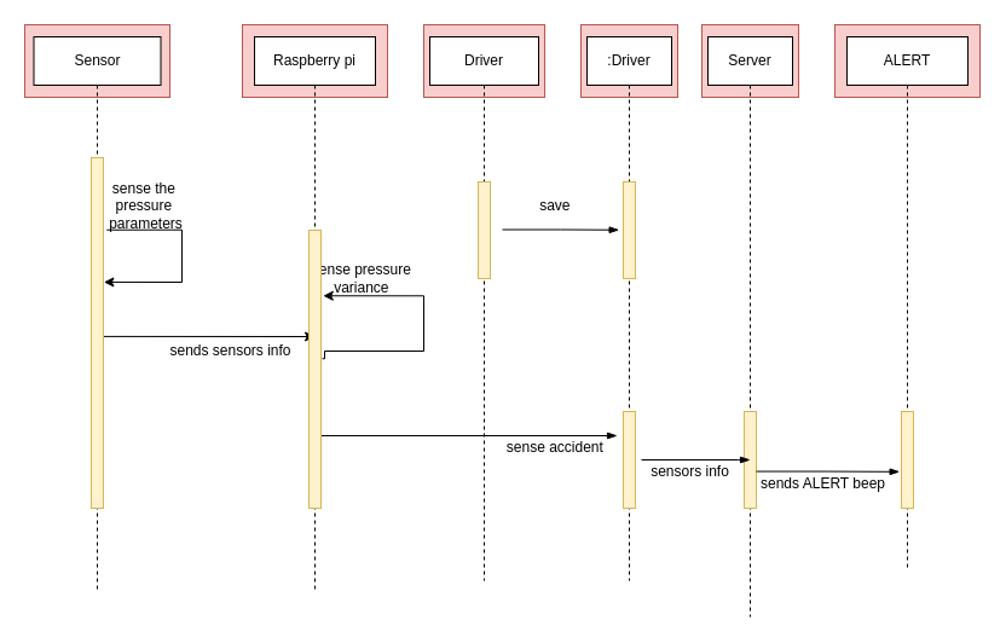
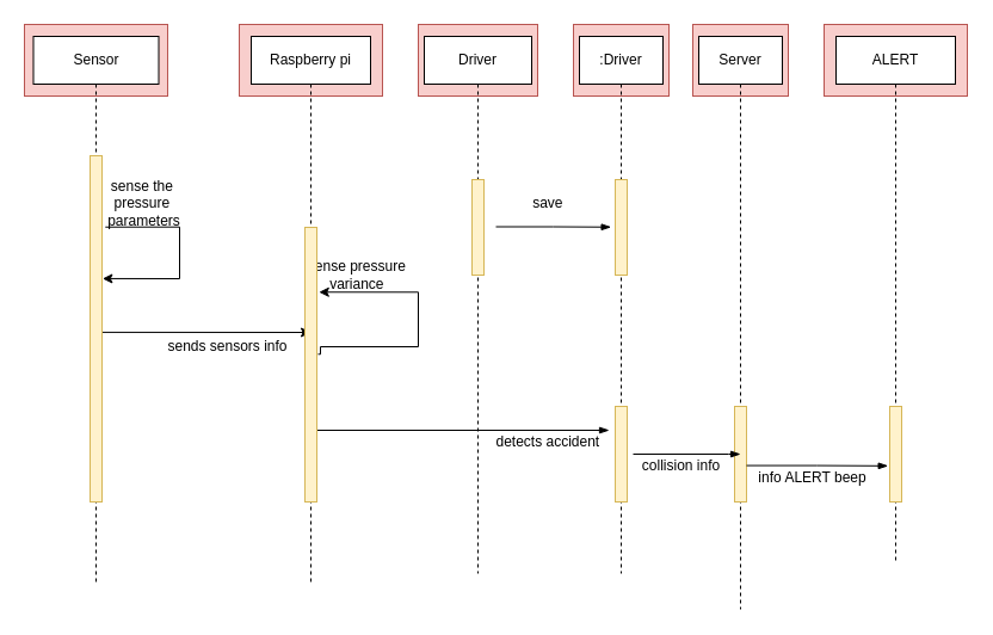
  <mxCell id="0" />
  <mxCell id="1" parent="0" />
  <mxCell id="2" value="Sensor&amp;nbsp;" style="rounded=0;whiteSpace=wrap;html=1;fillColor=#f8cecc;strokeColor=#b85450;" vertex="1" parent="1"><mxGeometry x="20" y="20" width="120" height="60" as="geometry" /></mxCell>
  <mxCell id="3" value="Raspberry pi&lt;br&gt;" style="rounded=0;whiteSpace=wrap;html=1;fillColor=#f8cecc;strokeColor=#b85450;" vertex="1" parent="1"><mxGeometry x="200" y="20" width="120" height="60" as="geometry" /></mxCell>
  <mxCell id="4" value="Driver&amp;nbsp;" style="rounded=0;whiteSpace=wrap;html=1;fillColor=#f8cecc;strokeColor=#b85450;" vertex="1" parent="1"><mxGeometry x="350" y="20" width="100" height="60" as="geometry" /></mxCell>
  <mxCell id="5" value="save me&amp;nbsp;" style="rounded=0;whiteSpace=wrap;html=1;fillColor=#f8cecc;strokeColor=#b85450;" vertex="1" parent="1"><mxGeometry x="480" y="20" width="80" height="60" as="geometry" /></mxCell>
  <mxCell id="6" value="server" style="rounded=0;whiteSpace=wrap;html=1;fillColor=#f8cecc;strokeColor=#b85450;" vertex="1" parent="1"><mxGeometry x="580" y="20" width="80" height="60" as="geometry" /></mxCell>
  <mxCell id="7" value="Alert" style="rounded=0;whiteSpace=wrap;html=1;fillColor=#f8cecc;strokeColor=#b85450;" vertex="1" parent="1"><mxGeometry x="690" y="20" width="120" height="60" as="geometry" /></mxCell>
  <mxCell id="8" value="sense the&amp;nbsp;&lt;br&gt;pressure&amp;nbsp;&lt;br&gt;parameters" style="text;html=1;align=center;verticalAlign=middle;resizable=0;points=[];autosize=1;strokeColor=none;fillColor=none;" vertex="1" parent="1"><mxGeometry x="80" y="145" width="80" height="50" as="geometry" /></mxCell>
  <mxCell id="9" value="" style="endArrow=classic;html=1;rounded=0;exitX=1.04;exitY=0.51;exitDx=0;exitDy=0;exitPerimeter=0;" edge="1" parent="1" source="17"><mxGeometry width="50" height="50" relative="1" as="geometry"><mxPoint x="440" y="290" as="sourcePoint" /><mxPoint x="260" y="278" as="targetPoint" /></mxGeometry></mxCell>
  <mxCell id="10" value="sends sensors info" style="text;html=1;align=center;verticalAlign=middle;resizable=0;points=[];autosize=1;strokeColor=none;fillColor=none;" vertex="1" parent="1"><mxGeometry x="130" y="280" width="120" height="20" as="geometry" /></mxCell>
  <mxCell id="11" value="sense pressure&amp;nbsp;&lt;br&gt;variance&amp;nbsp;" style="text;html=1;align=center;verticalAlign=middle;resizable=0;points=[];autosize=1;strokeColor=none;fillColor=none;" vertex="1" parent="1"><mxGeometry x="250" y="215" width="100" height="30" as="geometry" /></mxCell>
  <mxCell id="12" value="" style="edgeStyle=elbowEdgeStyle;fontSize=12;html=1;endArrow=blockThin;endFill=1;rounded=0;" edge="1" parent="1"><mxGeometry width="160" relative="1" as="geometry"><mxPoint x="330" y="360" as="sourcePoint" /><mxPoint x="510" y="360" as="targetPoint" /><Array as="points"><mxPoint x="265" y="479.5" /></Array></mxGeometry></mxCell>
- <mxCell id="13" value="sense accident&amp;nbsp;" style="text;html=1;align=center;verticalAlign=middle;resizable=0;points=[];autosize=1;strokeColor=none;fillColor=none;" vertex="1" parent="1"><mxGeometry x="405" y="360" width="110" height="20" as="geometry" /></mxCell>
+ <mxCell id="13" value="detects accident&amp;nbsp;" style="text;html=1;align=center;verticalAlign=middle;resizable=0;points=[];autosize=1;strokeColor=none;fillColor=none;" vertex="1" parent="1"><mxGeometry x="405" y="360" width="110" height="20" as="geometry" /></mxCell>
  <mxCell id="14" value="" style="edgeStyle=elbowEdgeStyle;fontSize=12;html=1;endArrow=blockThin;endFill=1;rounded=0;entryX=-0.34;entryY=0.497;entryDx=0;entryDy=0;entryPerimeter=0;" edge="1" parent="1" target="25"><mxGeometry width="160" relative="1" as="geometry"><mxPoint x="415" y="189.5" as="sourcePoint" /><mxPoint x="505" y="189.5" as="targetPoint" /></mxGeometry></mxCell>
  <mxCell id="15" value="save&amp;nbsp;" style="text;html=1;align=center;verticalAlign=middle;resizable=0;points=[];autosize=1;strokeColor=none;fillColor=none;" vertex="1" parent="1"><mxGeometry x="430" y="160" width="60" height="20" as="geometry" /></mxCell>
  <mxCell id="16" value="Sensor" style="shape=umlLifeline;perimeter=lifelinePerimeter;whiteSpace=wrap;html=1;container=1;collapsible=0;recursiveResize=0;outlineConnect=0;" vertex="1" parent="1"><mxGeometry x="27.5" y="30" width="105" height="460" as="geometry" /></mxCell>
  <mxCell id="17" value="" style="html=1;points=[];perimeter=orthogonalPerimeter;fillColor=#fff2cc;strokeColor=#d6b656;" vertex="1" parent="16"><mxGeometry x="47.5" y="100" width="10" height="290" as="geometry" /></mxCell>
  <mxCell id="18" value="" style="edgeStyle=segmentEdgeStyle;endArrow=classic;html=1;rounded=0;exitX=1.28;exitY=0.206;exitDx=0;exitDy=0;exitPerimeter=0;entryX=1.04;entryY=0.355;entryDx=0;entryDy=0;entryPerimeter=0;" edge="1" parent="16" source="17" target="17"><mxGeometry width="50" height="50" relative="1" as="geometry"><mxPoint x="412.5" y="280" as="sourcePoint" /><mxPoint x="55.5" y="230" as="targetPoint" /><Array as="points"><mxPoint x="122.5" y="160" /><mxPoint x="122.5" y="203" /></Array></mxGeometry></mxCell>
  <mxCell id="19" value="Raspberry pi" style="shape=umlLifeline;perimeter=lifelinePerimeter;whiteSpace=wrap;html=1;container=1;collapsible=0;recursiveResize=0;outlineConnect=0;" vertex="1" parent="1"><mxGeometry x="210" y="30" width="100" height="460" as="geometry" /></mxCell>
  <mxCell id="20" value="" style="html=1;points=[];perimeter=orthogonalPerimeter;fillColor=#fff2cc;strokeColor=#d6b656;" vertex="1" parent="19"><mxGeometry x="45" y="160" width="10" height="230" as="geometry" /></mxCell>
  <mxCell id="21" value="" style="edgeStyle=segmentEdgeStyle;endArrow=classic;html=1;rounded=0;exitX=1.1;exitY=0.462;exitDx=0;exitDy=0;exitPerimeter=0;entryX=1.18;entryY=0.236;entryDx=0;entryDy=0;entryPerimeter=0;" edge="1" parent="19" source="20" target="20"><mxGeometry width="50" height="50" relative="1" as="geometry"><mxPoint x="230" y="260" as="sourcePoint" /><mxPoint x="280" y="210" as="targetPoint" /><Array as="points"><mxPoint x="58" y="266" /><mxPoint x="58" y="260" /><mxPoint x="140" y="260" /><mxPoint x="140" y="214" /></Array></mxGeometry></mxCell>
  <mxCell id="22" value="Driver" style="shape=umlLifeline;perimeter=lifelinePerimeter;whiteSpace=wrap;html=1;container=1;collapsible=0;recursiveResize=0;outlineConnect=0;" vertex="1" parent="1"><mxGeometry x="355" y="30" width="90" height="450" as="geometry" /></mxCell>
  <mxCell id="23" value="" style="html=1;points=[];perimeter=orthogonalPerimeter;fillColor=#fff2cc;strokeColor=#d6b656;" vertex="1" parent="22"><mxGeometry x="40" y="120" width="10" height="80" as="geometry" /></mxCell>
  <mxCell id="24" value=":Driver" style="shape=umlLifeline;perimeter=lifelinePerimeter;whiteSpace=wrap;html=1;container=1;collapsible=0;recursiveResize=0;outlineConnect=0;" vertex="1" parent="1"><mxGeometry x="485" y="30" width="70" height="450" as="geometry" /></mxCell>
  <mxCell id="25" value="" style="html=1;points=[];perimeter=orthogonalPerimeter;fillColor=#fff2cc;strokeColor=#d6b656;" vertex="1" parent="24"><mxGeometry x="30" y="120" width="10" height="80" as="geometry" /></mxCell>
  <mxCell id="26" value="" style="html=1;points=[];perimeter=orthogonalPerimeter;fillColor=#fff2cc;strokeColor=#d6b656;" vertex="1" parent="24"><mxGeometry x="30" y="310" width="10" height="80" as="geometry" /></mxCell>
  <mxCell id="27" value="Server" style="shape=umlLifeline;perimeter=lifelinePerimeter;whiteSpace=wrap;html=1;container=1;collapsible=0;recursiveResize=0;outlineConnect=0;" vertex="1" parent="1"><mxGeometry x="585" y="30" width="70" height="480" as="geometry" /></mxCell>
  <mxCell id="28" value="" style="html=1;points=[];perimeter=orthogonalPerimeter;fillColor=#fff2cc;strokeColor=#d6b656;" vertex="1" parent="27"><mxGeometry x="30" y="310" width="10" height="80" as="geometry" /></mxCell>
  <mxCell id="29" value="ALERT" style="shape=umlLifeline;perimeter=lifelinePerimeter;whiteSpace=wrap;html=1;container=1;collapsible=0;recursiveResize=0;outlineConnect=0;" vertex="1" parent="1"><mxGeometry x="700" y="30" width="100" height="440" as="geometry" /></mxCell>
  <mxCell id="30" value="" style="html=1;points=[];perimeter=orthogonalPerimeter;fillColor=#fff2cc;strokeColor=#d6b656;" vertex="1" parent="29"><mxGeometry x="45" y="310" width="10" height="80" as="geometry" /></mxCell>
  <mxCell id="31" value="" style="edgeStyle=elbowEdgeStyle;fontSize=12;html=1;endArrow=blockThin;endFill=1;rounded=0;entryX=-0.136;entryY=0.623;entryDx=0;entryDy=0;entryPerimeter=0;" edge="1" parent="29" target="30"><mxGeometry width="160" relative="1" as="geometry"><mxPoint x="-75" y="359.55" as="sourcePoint" /><mxPoint x="85" y="359.55" as="targetPoint" /></mxGeometry></mxCell>
  <mxCell id="32" value="" style="edgeStyle=elbowEdgeStyle;fontSize=12;html=1;endArrow=blockThin;endFill=1;rounded=0;" edge="1" parent="1"><mxGeometry width="160" relative="1" as="geometry"><mxPoint x="530" y="380" as="sourcePoint" /><mxPoint x="620" y="380" as="targetPoint" /><Array as="points"><mxPoint x="610" y="380" /></Array></mxGeometry></mxCell>
- <mxCell id="33" value="sensors info" style="text;html=1;align=center;verticalAlign=middle;resizable=0;points=[];autosize=1;strokeColor=none;fillColor=none;" vertex="1" parent="1"><mxGeometry x="530" y="380" width="80" height="20" as="geometry" /></mxCell>
- <mxCell id="34" value="sends ALERT beep" style="text;html=1;align=center;verticalAlign=middle;resizable=0;points=[];autosize=1;strokeColor=none;fillColor=none;" vertex="1" parent="1"><mxGeometry x="620" y="390" width="120" height="20" as="geometry" /></mxCell>
+ <mxCell id="33" value="collision info" style="text;html=1;align=center;verticalAlign=middle;resizable=0;points=[];autosize=1;strokeColor=none;fillColor=none;" vertex="1" parent="1"><mxGeometry x="530" y="380" width="80" height="20" as="geometry" /></mxCell>
+ <mxCell id="34" value="info ALERT beep" style="text;html=1;align=center;verticalAlign=middle;resizable=0;points=[];autosize=1;strokeColor=none;fillColor=none;" vertex="1" parent="1"><mxGeometry x="620" y="390" width="120" height="20" as="geometry" /></mxCell>
